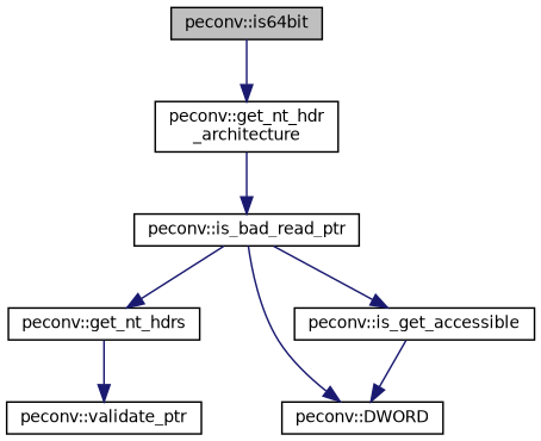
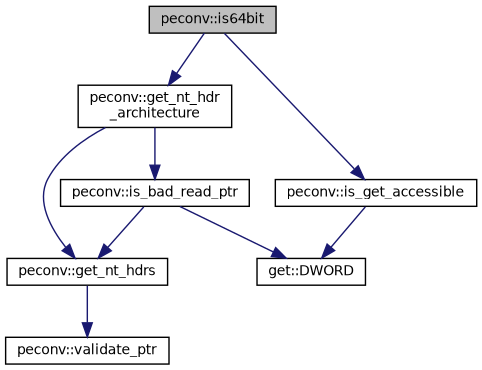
  digraph {
    rankdir=TB
    node [color=black fillcolor=white fontname=Helvetica fontsize=10 shape=record style=filled]
    edge [color=midnightblue fontname=Helvetica fontsize=10 labelfontname=Helvetica labelfontsize=10 style=solid]
    n1 [fillcolor=grey75 fontcolor=black height=0.2 label="peconv::is64bit" width=0.4]
    n2 [height=0.2 label="peconv::get_nt_hdr\l_architecture" width=0.4]
    n3 [height=0.2 label="peconv::get_nt_hdrs" width=0.4]
    n4 [height=0.2 label="peconv::is_bad_read_ptr" width=0.4]
    n5 [height=0.2 label="peconv::validate_ptr" width=0.4]
-   n6 [height=0.2 label="peconv::DWORD" width=0.4]
+   n6 [height=0.2 label="get::DWORD" width=0.4]
    n7 [height=0.2 label="peconv::is_get_accessible" width=0.4]
    n1 -> n2
+   n2 -> n3
    n2 -> n4
    n3 -> n5
    n4 -> n3
    n4 -> n6
-   n4 -> n7
+   n1 -> n7
    n7 -> n6
  }
